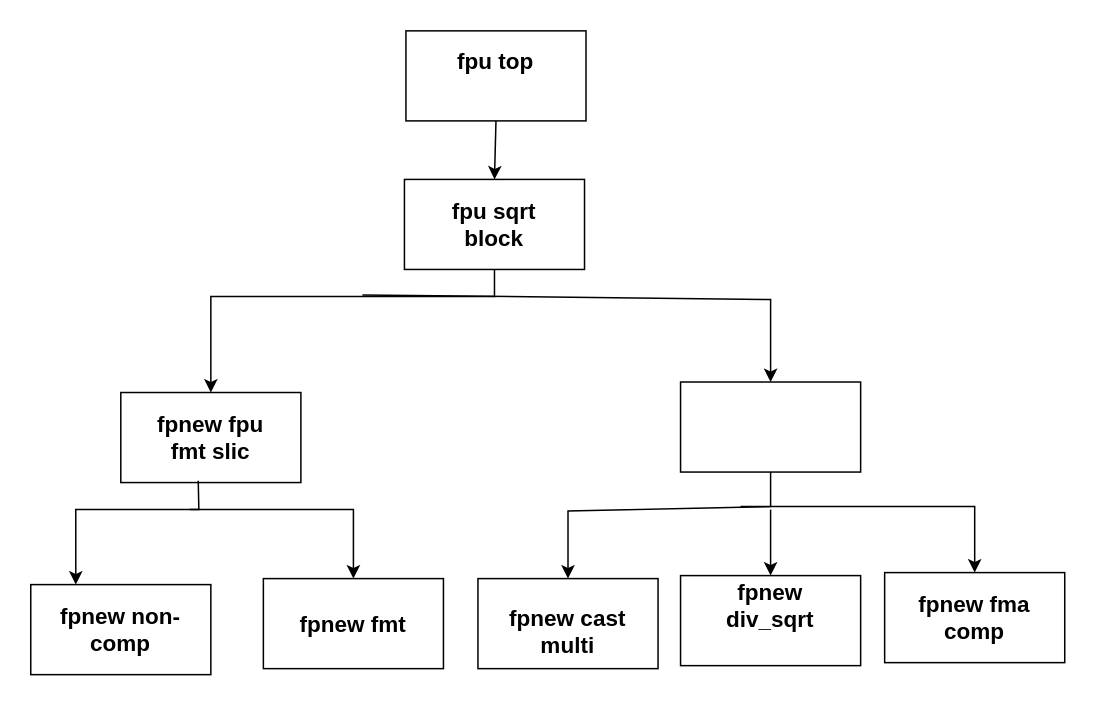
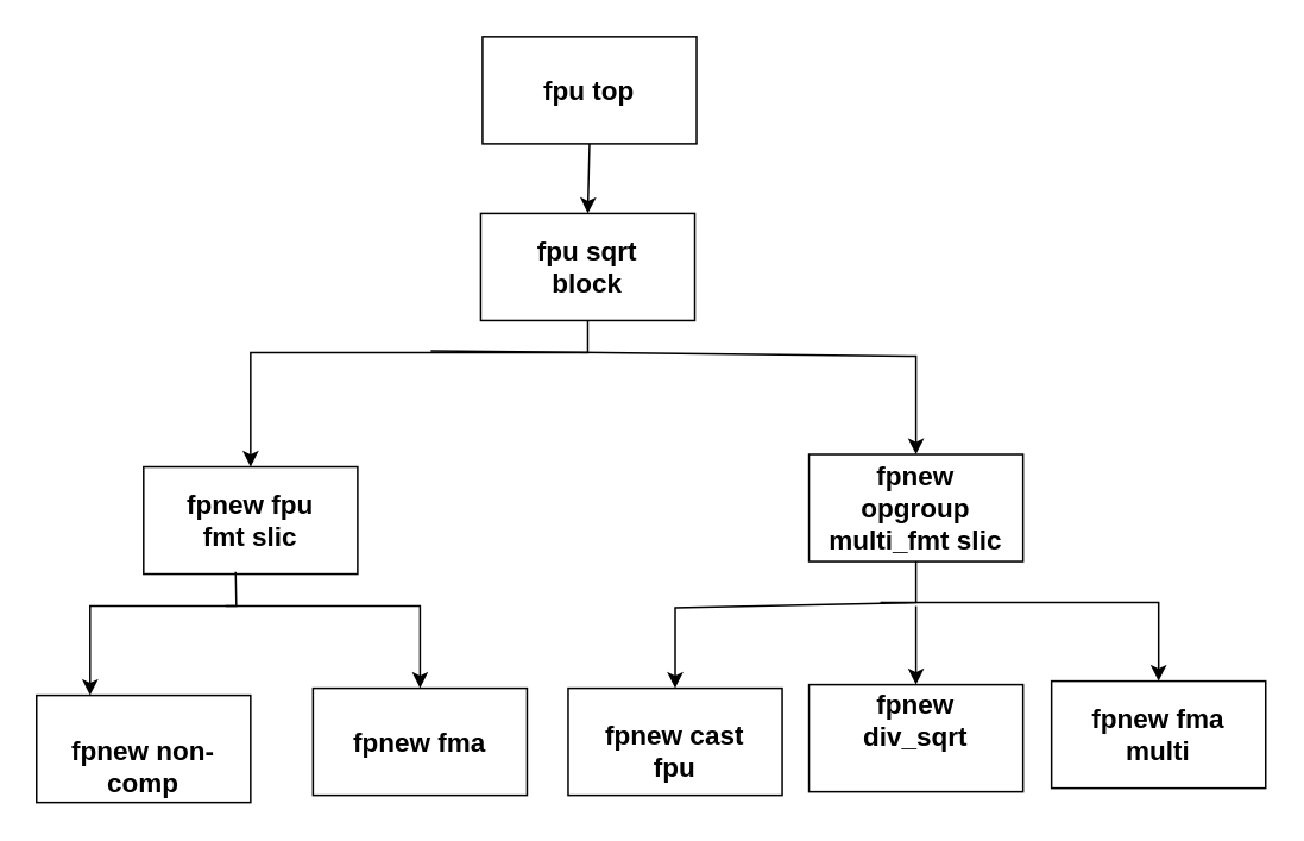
  <mxCell id="0" />
  <mxCell id="1" parent="0" />
  <mxCell id="2" value="" style="rounded=0;whiteSpace=wrap;html=1;fontStyle=1;fontSize=15;" vertex="1" parent="1"><mxGeometry x="318" y="385" width="120" height="60" as="geometry" /></mxCell>
  <mxCell id="3" value="" style="group;fontStyle=1;fontSize=15;" vertex="1" connectable="0" parent="1"><mxGeometry x="453" y="254" width="120" height="60" as="geometry" /></mxCell>
  <mxCell id="4" value="" style="rounded=0;whiteSpace=wrap;html=1;fontStyle=1;fontSize=15;" vertex="1" parent="3"><mxGeometry width="120" height="60" as="geometry" /></mxCell>
+ <mxCell id="5" value="fpnew opgroup multi_fmt slic" style="text;html=1;align=center;verticalAlign=middle;whiteSpace=wrap;rounded=0;fontStyle=1;fontSize=15;" vertex="1" parent="3"><mxGeometry x="10" y="15" width="100" height="30" as="geometry" /></mxCell>
  <mxCell id="6" value="" style="group;fontStyle=1;fontSize=15;" vertex="1" connectable="0" parent="1"><mxGeometry x="20" y="389" width="120" height="60" as="geometry" /></mxCell>
  <mxCell id="7" value="" style="rounded=0;whiteSpace=wrap;html=1;fontStyle=1;fontSize=15;" vertex="1" parent="6"><mxGeometry width="120" height="60" as="geometry" /></mxCell>
- <mxCell id="8" value="fpnew non-comp" style="text;html=1;align=center;verticalAlign=middle;whiteSpace=wrap;rounded=0;fontStyle=1;fontSize=15;" vertex="1" parent="6"><mxGeometry x="10" y="15" width="100" height="30" as="geometry" /></mxCell>
+ <mxCell id="8" value="fpnew non-comp" style="text;html=1;align=center;verticalAlign=middle;whiteSpace=wrap;rounded=0;fontStyle=1;fontSize=15;" vertex="1" parent="6"><mxGeometry x="10" y="25" width="100" height="30" as="geometry" /></mxCell>
  <mxCell id="9" value="" style="group;fontStyle=1;fontSize=15;" vertex="1" connectable="0" parent="1"><mxGeometry x="80" y="261" width="120" height="60" as="geometry" /></mxCell>
  <mxCell id="10" value="" style="rounded=0;whiteSpace=wrap;html=1;fontStyle=1;fontSize=15;" vertex="1" parent="9"><mxGeometry width="120" height="60" as="geometry" /></mxCell>
  <mxCell id="11" value="fpnew fpu fmt slic" style="text;html=1;align=center;verticalAlign=middle;whiteSpace=wrap;rounded=0;fontStyle=1;fontSize=15;" vertex="1" parent="9"><mxGeometry x="10" y="15" width="100" height="30" as="geometry" /></mxCell>
  <mxCell id="12" value="" style="group;fontStyle=1;fontSize=15;" vertex="1" connectable="0" parent="1"><mxGeometry x="175" y="385" width="120" height="60" as="geometry" /></mxCell>
  <mxCell id="13" value="" style="rounded=0;whiteSpace=wrap;html=1;fontStyle=1;fontSize=15;" vertex="1" parent="12"><mxGeometry width="120" height="60" as="geometry" /></mxCell>
- <mxCell id="14" value="fpnew fmt" style="text;html=1;align=center;verticalAlign=middle;whiteSpace=wrap;rounded=0;fontStyle=1;fontSize=15;" vertex="1" parent="12"><mxGeometry x="10" y="15" width="100" height="30" as="geometry" /></mxCell>
- <mxCell id="15" value="fpnew cast multi" style="text;html=1;align=center;verticalAlign=middle;whiteSpace=wrap;rounded=0;fontStyle=1;fontSize=15;" vertex="1" parent="1"><mxGeometry x="328" y="405" width="100" height="30" as="geometry" /></mxCell>
+ <mxCell id="14" value="fpnew fma" style="text;html=1;align=center;verticalAlign=middle;whiteSpace=wrap;rounded=0;fontStyle=1;fontSize=15;" vertex="1" parent="12"><mxGeometry x="10" y="15" width="100" height="30" as="geometry" /></mxCell>
+ <mxCell id="15" value="fpnew cast fpu" style="text;html=1;align=center;verticalAlign=middle;whiteSpace=wrap;rounded=0;fontStyle=1;fontSize=15;" vertex="1" parent="1"><mxGeometry x="328" y="405" width="100" height="30" as="geometry" /></mxCell>
  <mxCell id="16" value="" style="endArrow=classic;html=1;rounded=0;exitX=0.5;exitY=1;exitDx=0;exitDy=0;entryX=0.5;entryY=0;entryDx=0;entryDy=0;fontStyle=1;fontSize=15;" edge="1" parent="1" source="31" target="28"><mxGeometry width="50" height="50" relative="1" as="geometry"><mxPoint x="268" y="314" as="sourcePoint" /><mxPoint x="318" y="264" as="targetPoint" /></mxGeometry></mxCell>
  <mxCell id="17" value="" style="endArrow=classic;html=1;rounded=0;exitX=0.5;exitY=1;exitDx=0;exitDy=0;entryX=0.5;entryY=0;entryDx=0;entryDy=0;fontStyle=1;fontSize=15;" edge="1" parent="1" source="28" target="10"><mxGeometry width="50" height="50" relative="1" as="geometry"><mxPoint x="268" y="314" as="sourcePoint" /><mxPoint x="318" y="264" as="targetPoint" /><Array as="points"><mxPoint x="329" y="197" /><mxPoint x="140" y="197" /></Array></mxGeometry></mxCell>
  <mxCell id="18" value="" style="endArrow=classic;html=1;rounded=0;entryX=0.5;entryY=0;entryDx=0;entryDy=0;fontStyle=1;fontSize=15;" edge="1" parent="1" target="4"><mxGeometry width="50" height="50" relative="1" as="geometry"><mxPoint x="241" y="196" as="sourcePoint" /><mxPoint x="318" y="264" as="targetPoint" /><Array as="points"><mxPoint x="513" y="199" /></Array></mxGeometry></mxCell>
  <mxCell id="19" value="" style="endArrow=classic;html=1;rounded=0;exitX=0.43;exitY=0.981;exitDx=0;exitDy=0;exitPerimeter=0;entryX=0.25;entryY=0;entryDx=0;entryDy=0;fontStyle=1;fontSize=15;" edge="1" parent="1" source="10" target="7"><mxGeometry width="50" height="50" relative="1" as="geometry"><mxPoint x="268" y="314" as="sourcePoint" /><mxPoint x="318" y="264" as="targetPoint" /><Array as="points"><mxPoint x="132" y="339" /><mxPoint x="50" y="339" /></Array></mxGeometry></mxCell>
  <mxCell id="20" value="" style="endArrow=classic;html=1;rounded=0;entryX=0.5;entryY=0;entryDx=0;entryDy=0;fontStyle=1;fontSize=15;" edge="1" parent="1" target="13"><mxGeometry width="50" height="50" relative="1" as="geometry"><mxPoint x="126" y="339" as="sourcePoint" /><mxPoint x="313" y="264" as="targetPoint" /><Array as="points"><mxPoint x="235" y="339" /></Array></mxGeometry></mxCell>
  <mxCell id="21" value="" style="endArrow=classic;html=1;rounded=0;entryX=0.5;entryY=0;entryDx=0;entryDy=0;exitX=0.5;exitY=1;exitDx=0;exitDy=0;fontStyle=1;fontSize=15;" edge="1" parent="1" source="4" target="2"><mxGeometry width="50" height="50" relative="1" as="geometry"><mxPoint x="263" y="314" as="sourcePoint" /><mxPoint x="313" y="264" as="targetPoint" /><Array as="points"><mxPoint x="513" y="337" /><mxPoint x="378" y="340" /></Array></mxGeometry></mxCell>
  <mxCell id="22" value="" style="endArrow=classic;html=1;rounded=0;entryX=0.5;entryY=0;entryDx=0;entryDy=0;fontStyle=1;fontSize=15;" edge="1" parent="1" target="25"><mxGeometry width="50" height="50" relative="1" as="geometry"><mxPoint x="513" y="339" as="sourcePoint" /><mxPoint x="313" y="237" as="targetPoint" /></mxGeometry></mxCell>
  <mxCell id="23" value="" style="endArrow=classic;html=1;rounded=0;entryX=0.5;entryY=0;entryDx=0;entryDy=0;fontStyle=1;fontSize=15;" edge="1" parent="1" target="34"><mxGeometry width="50" height="50" relative="1" as="geometry"><mxPoint x="493" y="337" as="sourcePoint" /><mxPoint x="195" y="237" as="targetPoint" /><Array as="points"><mxPoint x="649" y="337" /></Array></mxGeometry></mxCell>
  <mxCell id="24" value="" style="group;fontStyle=1;fontSize=15;" vertex="1" connectable="0" parent="1"><mxGeometry x="453" y="383" width="120" height="60" as="geometry" /></mxCell>
  <mxCell id="25" value="" style="rounded=0;whiteSpace=wrap;html=1;fontStyle=1;fontSize=15;" vertex="1" parent="24"><mxGeometry width="120" height="60" as="geometry" /></mxCell>
  <mxCell id="26" value="fpnew div_sqrt" style="text;html=1;align=center;verticalAlign=middle;whiteSpace=wrap;rounded=0;fontStyle=1;fontSize=15;" vertex="1" parent="24"><mxGeometry x="10" y="5" width="100" height="30" as="geometry" /></mxCell>
  <mxCell id="27" value="" style="group;fontStyle=1;fontSize=15;" vertex="1" connectable="0" parent="1"><mxGeometry x="269" y="119" width="120" height="60" as="geometry" /></mxCell>
  <mxCell id="28" value="" style="rounded=0;whiteSpace=wrap;html=1;fontStyle=1;fontSize=15;" vertex="1" parent="27"><mxGeometry width="120" height="60" as="geometry" /></mxCell>
  <mxCell id="29" value="fpu sqrt block" style="text;html=1;align=center;verticalAlign=middle;whiteSpace=wrap;rounded=0;fontStyle=1;fontSize=15;" vertex="1" parent="27"><mxGeometry x="10" y="15" width="100" height="30" as="geometry" /></mxCell>
  <mxCell id="30" value="" style="group;fontStyle=1;fontSize=15;" vertex="1" connectable="0" parent="1"><mxGeometry x="270" y="20" width="120" height="60" as="geometry" /></mxCell>
  <mxCell id="31" value="" style="rounded=0;whiteSpace=wrap;html=1;fontStyle=1;fontSize=15;" vertex="1" parent="30"><mxGeometry width="120" height="60" as="geometry" /></mxCell>
- <mxCell id="32" value="fpu top" style="text;html=1;align=center;verticalAlign=middle;whiteSpace=wrap;rounded=0;fontStyle=1;fontSize=15;" vertex="1" parent="30"><mxGeometry x="30" y="5" width="60" height="30" as="geometry" /></mxCell>
+ <mxCell id="32" value="fpu top" style="text;html=1;align=center;verticalAlign=middle;whiteSpace=wrap;rounded=0;fontStyle=1;fontSize=15;" vertex="1" parent="30"><mxGeometry x="30" y="15" width="60" height="30" as="geometry" /></mxCell>
  <mxCell id="33" value="" style="group;fontStyle=1;fontSize=15;" vertex="1" connectable="0" parent="1"><mxGeometry x="589" y="381" width="120" height="60" as="geometry" /></mxCell>
  <mxCell id="34" value="" style="rounded=0;whiteSpace=wrap;html=1;fontStyle=1;fontSize=15;" vertex="1" parent="33"><mxGeometry width="120" height="60" as="geometry" /></mxCell>
- <mxCell id="35" value="fpnew fma comp" style="text;html=1;align=center;verticalAlign=middle;whiteSpace=wrap;rounded=0;fontStyle=1;fontSize=15;" vertex="1" parent="33"><mxGeometry x="10" y="15" width="100" height="30" as="geometry" /></mxCell>
+ <mxCell id="35" value="fpnew fma multi" style="text;html=1;align=center;verticalAlign=middle;whiteSpace=wrap;rounded=0;fontStyle=1;fontSize=15;" vertex="1" parent="33"><mxGeometry x="10" y="15" width="100" height="30" as="geometry" /></mxCell>
